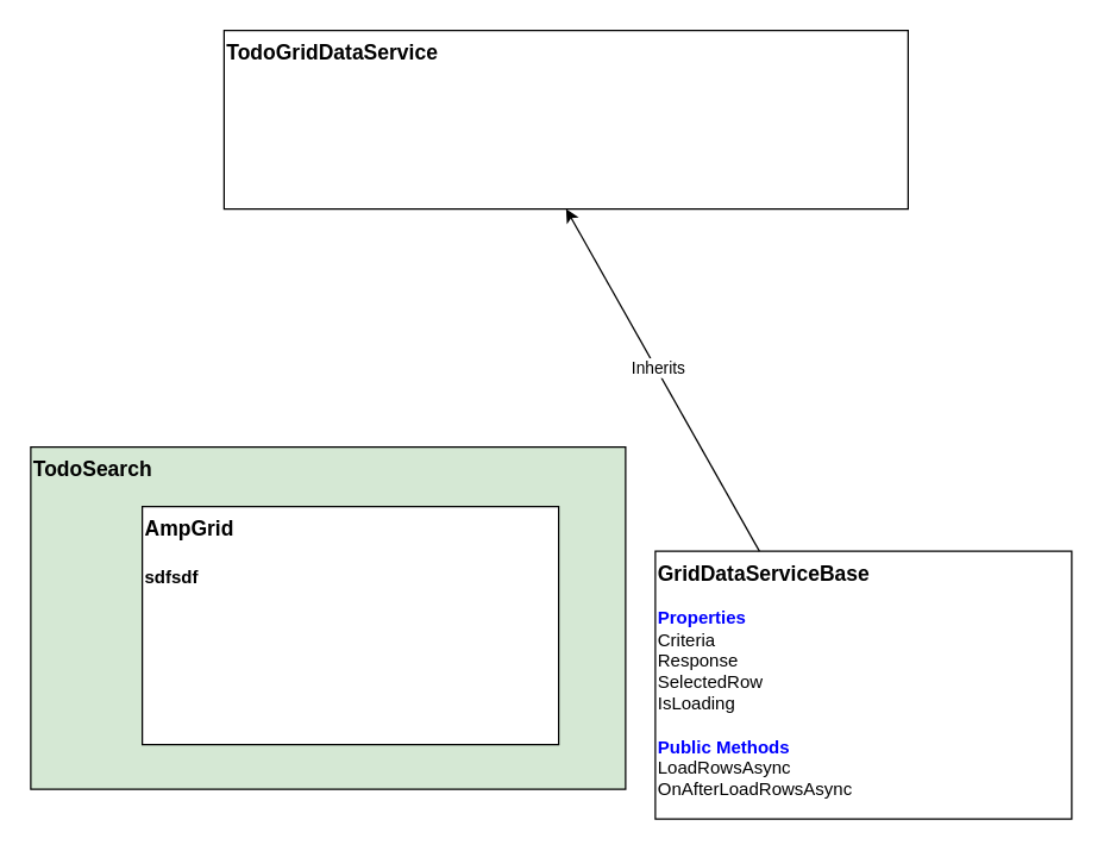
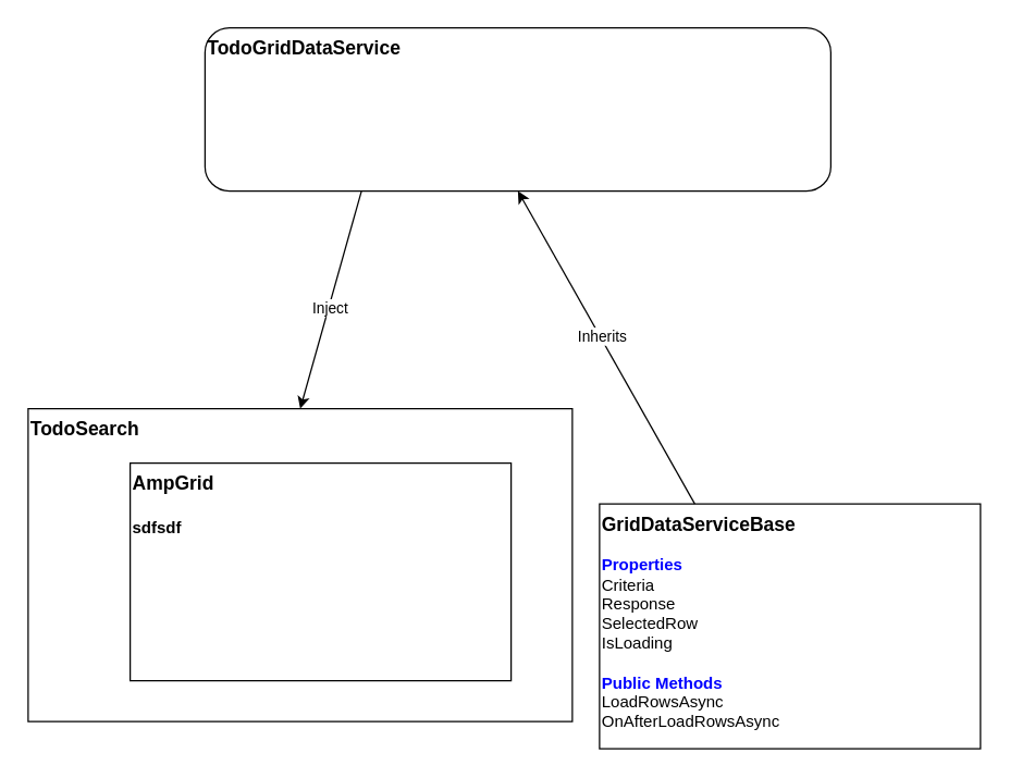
  <mxCell id="0" />
  <mxCell id="1" parent="0" />
- <mxCell id="2" value="&lt;b&gt;&lt;font style=&quot;font-size: 14px;&quot;&gt;TodoSearch&lt;/font&gt;&lt;/b&gt;&lt;div&gt;&lt;br&gt;&lt;/div&gt;&lt;div&gt;&lt;br&gt;&lt;/div&gt;" style="rounded=0;whiteSpace=wrap;html=1;verticalAlign=top;align=left;fillColor=#d5e8d4;" vertex="1" parent="1"><mxGeometry x="20" y="300" width="400" height="230" as="geometry" /></mxCell>
+ <mxCell id="2" value="&lt;b&gt;&lt;font style=&quot;font-size: 14px;&quot;&gt;TodoSearch&lt;/font&gt;&lt;/b&gt;&lt;div&gt;&lt;br&gt;&lt;/div&gt;&lt;div&gt;&lt;br&gt;&lt;/div&gt;" style="rounded=0;whiteSpace=wrap;html=1;verticalAlign=top;align=left;" vertex="1" parent="1"><mxGeometry x="20" y="300" width="400" height="230" as="geometry" /></mxCell>
  <mxCell id="3" value="&lt;div&gt;&lt;b&gt;&lt;font style=&quot;font-size: 14px;&quot;&gt;AmpGrid&lt;/font&gt;&lt;/b&gt;&lt;/div&gt;&lt;div&gt;&lt;b&gt;&lt;font style=&quot;font-size: 14px;&quot;&gt;&lt;br&gt;&lt;/font&gt;&lt;/b&gt;&lt;/div&gt;&lt;div&gt;&lt;b&gt;&lt;font&gt;sdfsdf&lt;/font&gt;&lt;/b&gt;&lt;/div&gt;" style="rounded=0;whiteSpace=wrap;html=1;verticalAlign=top;align=left;" vertex="1" parent="1"><mxGeometry x="95" y="340" width="280" height="160" as="geometry" /></mxCell>
- <mxCell id="4" value="&lt;div&gt;&lt;font style=&quot;font-size: 14px;&quot;&gt;&lt;b&gt;TodoGridDataService&lt;/b&gt;&lt;/font&gt;&lt;/div&gt;&lt;div&gt;&lt;br&gt;&lt;/div&gt;&lt;div&gt;&lt;br&gt;&lt;/div&gt;" style="rounded=0;whiteSpace=wrap;html=1;verticalAlign=top;align=left;" vertex="1" parent="1"><mxGeometry x="150" width="460" height="120" as="geometry" y="20" /></mxCell>
+ <mxCell id="4" value="&lt;div&gt;&lt;font style=&quot;font-size: 14px;&quot;&gt;&lt;b&gt;TodoGridDataService&lt;/b&gt;&lt;/font&gt;&lt;/div&gt;&lt;div&gt;&lt;br&gt;&lt;/div&gt;&lt;div&gt;&lt;br&gt;&lt;/div&gt;" style="whiteSpace=wrap;html=1;verticalAlign=top;align=left;rounded=1;" vertex="1" parent="1"><mxGeometry x="150" width="460" height="120" as="geometry" y="20" /></mxCell>
+ <mxCell id="5" value="" style="endArrow=classic;html=1;rounded=0;exitX=0.25;exitY=1;exitDx=0;exitDy=0;entryX=0.5;entryY=0;entryDx=0;entryDy=0;" edge="1" parent="1" source="4" target="2"><mxGeometry width="50" height="50" relative="1" as="geometry"><mxPoint x="330" y="280" as="sourcePoint" /><mxPoint x="320" y="220" as="targetPoint" /></mxGeometry></mxCell>
+ <mxCell id="6" value="Inject" style="edgeLabel;html=1;align=center;verticalAlign=middle;resizable=0;points=[];" vertex="1" connectable="0" parent="5"><mxGeometry x="0.075" y="1" relative="1" as="geometry"><mxPoint as="offset" /></mxGeometry></mxCell>
  <mxCell id="7" value="&lt;div&gt;&lt;font style=&quot;font-size: 14px;&quot;&gt;&lt;b&gt;GridDataServiceBase&lt;/b&gt;&lt;/font&gt;&lt;/div&gt;&lt;div&gt;&lt;br&gt;&lt;/div&gt;&lt;div&gt;&lt;b&gt;&lt;font style=&quot;color: light-dark(rgb(0, 0, 255), rgb(237, 237, 237));&quot;&gt;Properties&lt;/font&gt;&lt;/b&gt;&lt;/div&gt;&lt;div&gt;Criteria&lt;/div&gt;&lt;div&gt;Response&lt;/div&gt;&lt;div&gt;SelectedRow&lt;/div&gt;&lt;div&gt;IsLoading&lt;/div&gt;&lt;div&gt;&lt;br&gt;&lt;/div&gt;&lt;div&gt;&lt;div&gt;&lt;b&gt;&lt;font style=&quot;color: light-dark(rgb(0, 0, 255), rgb(237, 237, 237));&quot;&gt;Public Methods&lt;/font&gt;&lt;/b&gt;&lt;/div&gt;&lt;div&gt;LoadRowsAsync&lt;/div&gt;&lt;/div&gt;&lt;div&gt;OnAfterLoadRowsAsync&lt;/div&gt;" style="rounded=0;whiteSpace=wrap;html=1;verticalAlign=top;align=left;" vertex="1" parent="1"><mxGeometry x="440" y="370" width="280" height="180" as="geometry" /></mxCell>
  <mxCell id="8" value="" style="endArrow=classic;html=1;rounded=0;exitX=0.25;exitY=0;exitDx=0;exitDy=0;entryX=0.5;entryY=1;entryDx=0;entryDy=0;" edge="1" parent="1" source="7" target="4"><mxGeometry width="50" height="50" relative="1" as="geometry"><mxPoint x="415" y="260" as="sourcePoint" /><mxPoint x="370" y="420" as="targetPoint" /></mxGeometry></mxCell>
  <mxCell id="9" value="Inject" style="edgeLabel;html=1;align=center;verticalAlign=middle;resizable=0;points=[];" vertex="1" connectable="0" parent="8"><mxGeometry x="0.075" y="1" relative="1" as="geometry"><mxPoint as="offset" /></mxGeometry></mxCell>
  <mxCell id="10" value="Inherits" style="edgeLabel;html=1;align=center;verticalAlign=middle;resizable=0;points=[];" vertex="1" connectable="0" parent="8"><mxGeometry x="0.069" y="-2" relative="1" as="geometry"><mxPoint x="-1" as="offset" /></mxGeometry></mxCell>
